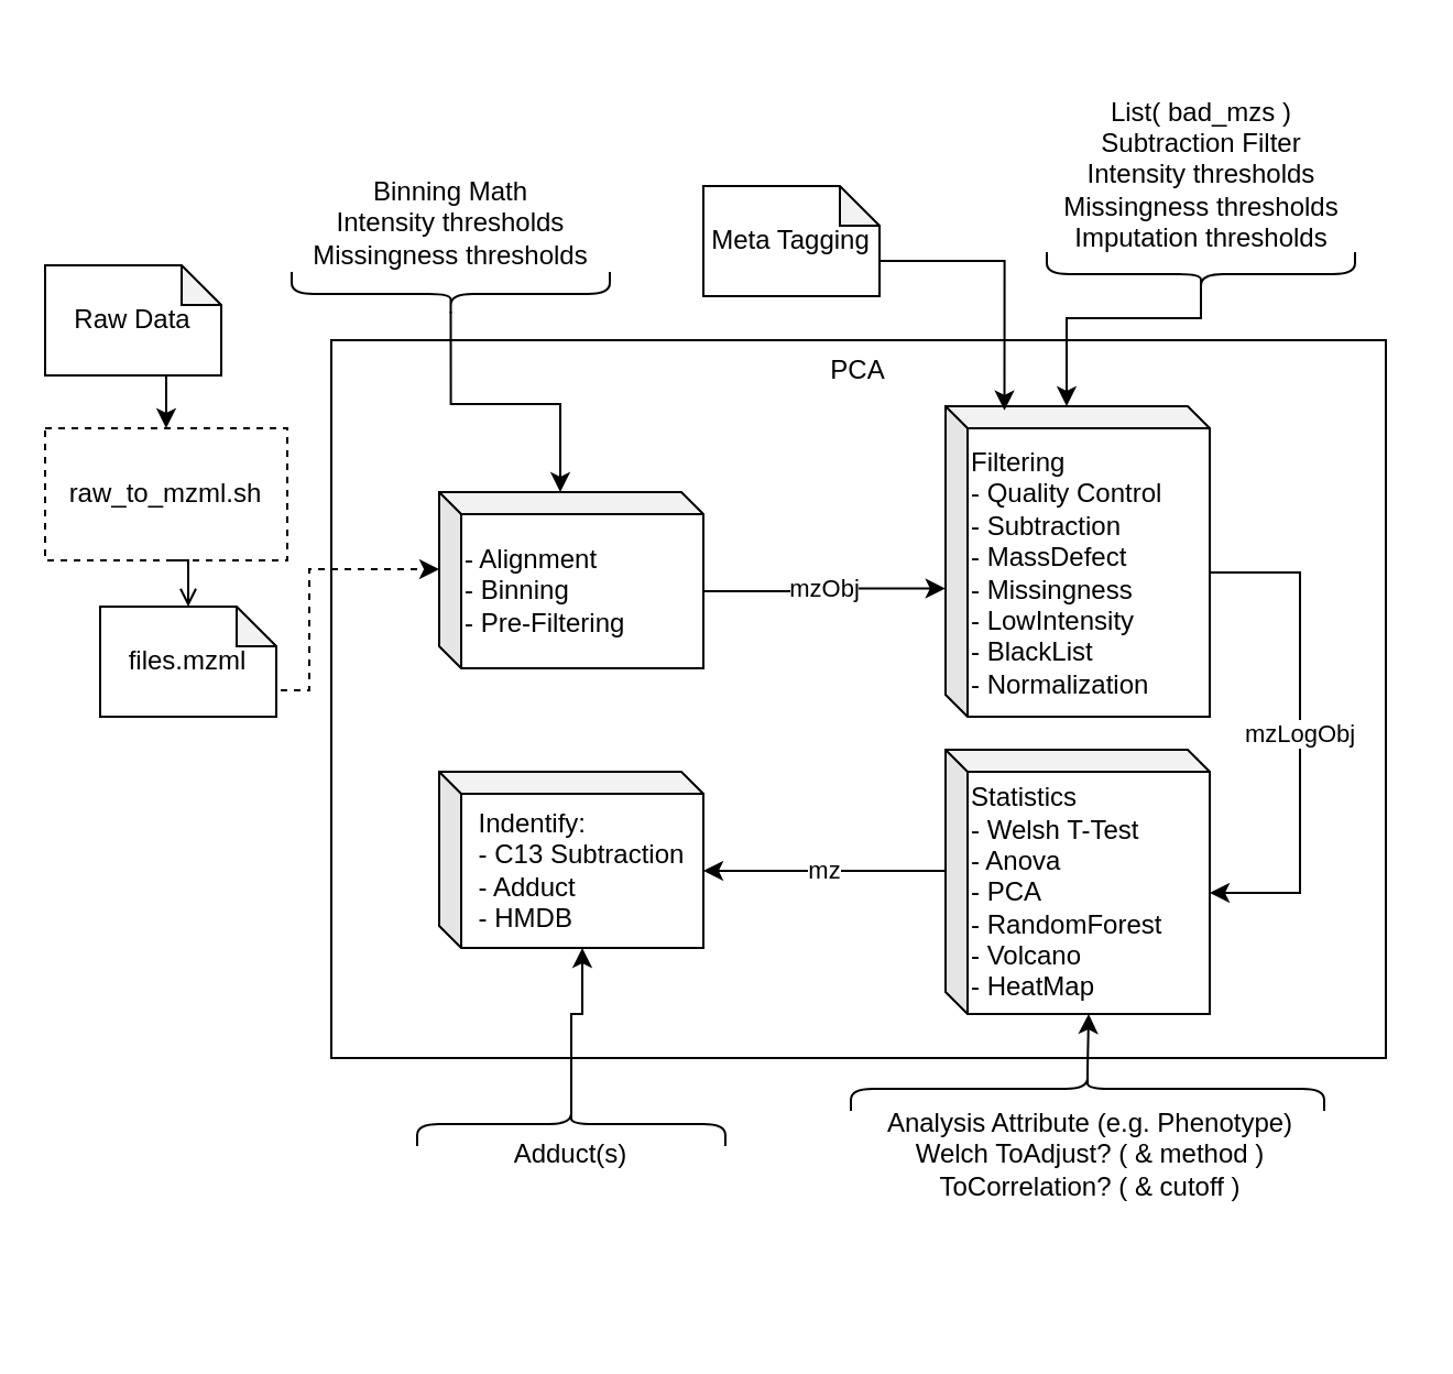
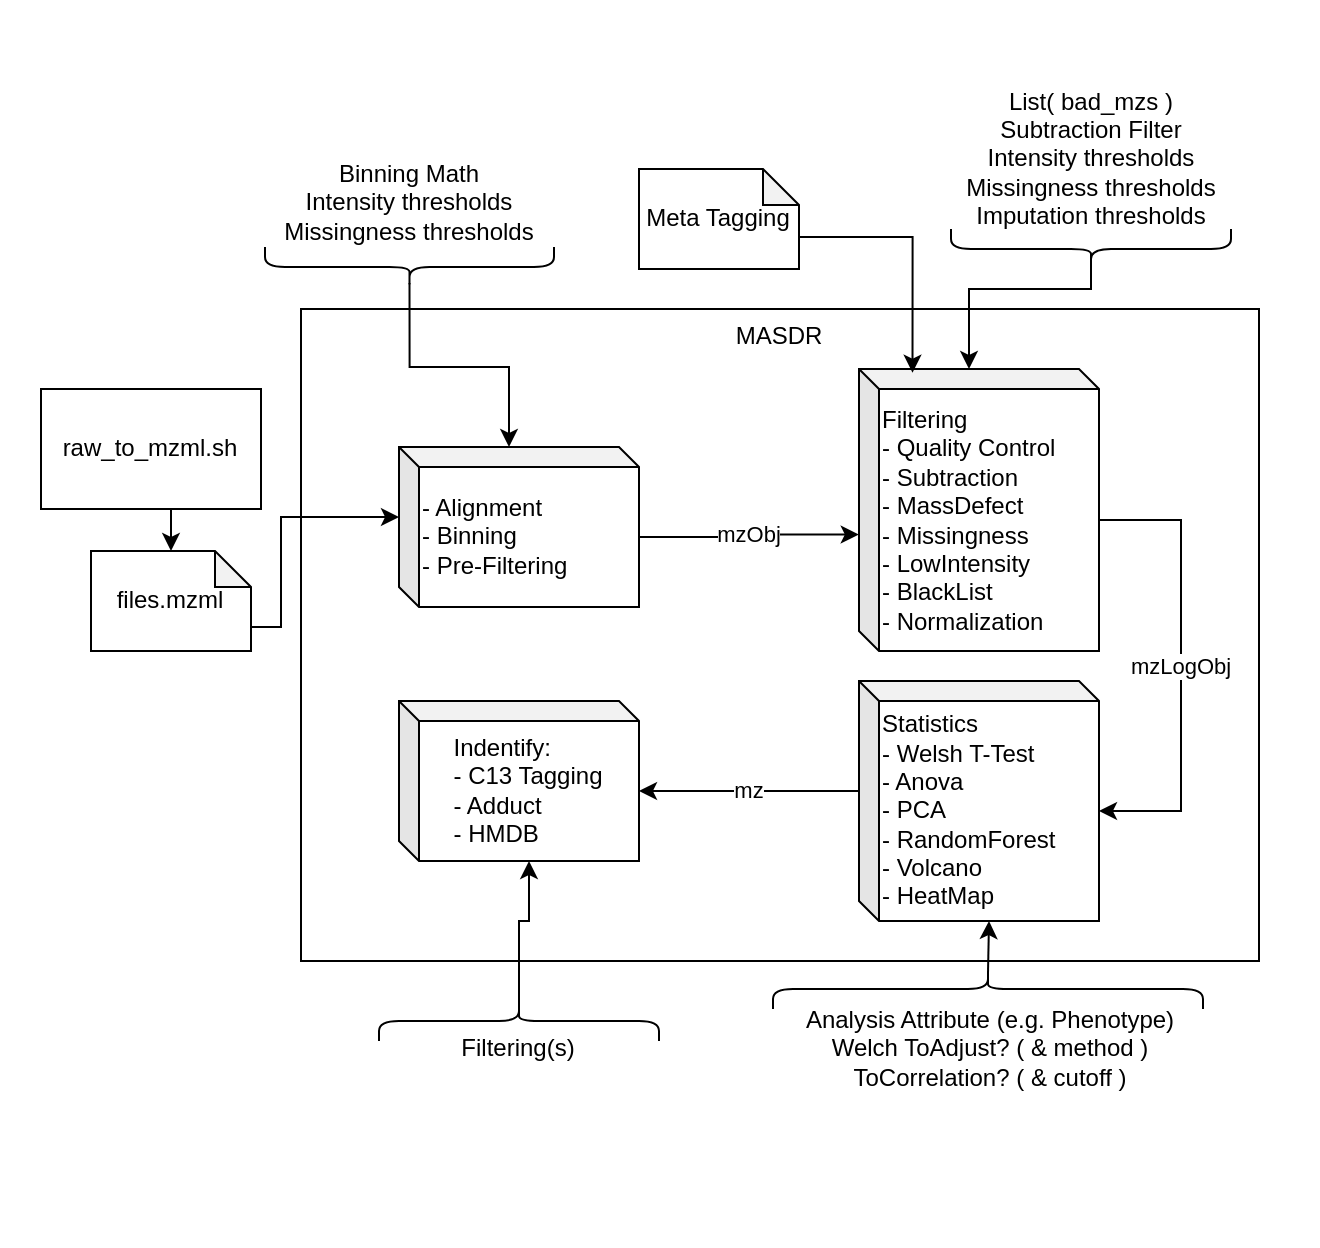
  <mxCell id="0" />
  <mxCell id="1" parent="0" />
- <mxCell id="2" value="PCA" style="rounded=0;whiteSpace=wrap;html=1;verticalAlign=top;" vertex="1" parent="1"><mxGeometry x="150" y="154" width="479" height="326" as="geometry" /></mxCell>
- <mxCell id="3" value="raw_to_mzml.sh" style="rounded=0;whiteSpace=wrap;html=1;dashed=1;" vertex="1" parent="1"><mxGeometry x="20" y="194" width="110" height="60" as="geometry" /></mxCell>
+ <mxCell id="2" value="MASDR" style="rounded=0;whiteSpace=wrap;html=1;verticalAlign=top;" vertex="1" parent="1"><mxGeometry x="150" y="154" width="479" height="326" as="geometry" /></mxCell>
+ <mxCell id="3" value="raw_to_mzml.sh" style="rounded=0;whiteSpace=wrap;html=1;" vertex="1" parent="1"><mxGeometry x="20" y="194" width="110" height="60" as="geometry" /></mxCell>
  <mxCell id="4" value="- Alignment&lt;br&gt;- Binning&lt;br&gt;- Pre-Filtering&amp;nbsp;" style="shape=cube;whiteSpace=wrap;html=1;boundedLbl=1;backgroundOutline=1;darkOpacity=0.05;darkOpacity2=0.1;size=10;align=left;" vertex="1" parent="1"><mxGeometry x="199" y="223" width="120" height="80" as="geometry" /></mxCell>
  <mxCell id="5" value="Filtering&lt;br&gt;- Quality Control&lt;br style=&quot;border-color: var(--border-color);&quot;&gt;- Subtraction&lt;br&gt;- MassDefect&lt;br&gt;- Missingness&lt;br&gt;- LowIntensity&lt;br&gt;- BlackList&lt;br&gt;- Normalization" style="shape=cube;whiteSpace=wrap;html=1;boundedLbl=1;backgroundOutline=1;darkOpacity=0.05;darkOpacity2=0.1;size=10;align=left;" vertex="1" parent="1"><mxGeometry x="429" y="184" width="120" height="141" as="geometry" /></mxCell>
- <mxCell id="6" style="edgeStyle=orthogonalEdgeStyle;rounded=0;orthogonalLoop=1;jettySize=auto;html=1;exitX=0.5;exitY=1;exitDx=0;exitDy=0;exitPerimeter=0;entryX=0.5;entryY=0;entryDx=0;entryDy=0;" edge="1" parent="1" source="7" target="3"><mxGeometry relative="1" as="geometry" /></mxCell>
- <mxCell id="7" value="Raw Data" style="shape=note;whiteSpace=wrap;html=1;backgroundOutline=1;darkOpacity=0.05;size=18;verticalAlign=middle;" vertex="1" parent="1"><mxGeometry x="20" y="120" width="80" height="50" as="geometry" /></mxCell>
  <mxCell id="8" value="mzObj" style="edgeStyle=orthogonalEdgeStyle;rounded=0;orthogonalLoop=1;jettySize=auto;html=1;exitX=0;exitY=0;exitDx=120;exitDy=45;exitPerimeter=0;entryX=-0.001;entryY=0.587;entryDx=0;entryDy=0;entryPerimeter=0;" edge="1" parent="1" source="4" target="5"><mxGeometry x="0.006" relative="1" as="geometry"><mxPoint as="offset" /></mxGeometry></mxCell>
- <mxCell id="9" value="&lt;div style=&quot;text-align: left;&quot;&gt;&lt;span style=&quot;background-color: initial;&quot;&gt;Indentify:&lt;/span&gt;&lt;/div&gt;&lt;div style=&quot;text-align: left;&quot;&gt;&lt;span style=&quot;background-color: initial;&quot;&gt;- C13 Subtraction&lt;/span&gt;&lt;/div&gt;&lt;div style=&quot;text-align: left;&quot;&gt;&lt;span style=&quot;background-color: initial;&quot;&gt;- Adduct&lt;/span&gt;&lt;/div&gt;&lt;div style=&quot;text-align: left;&quot;&gt;&lt;span style=&quot;background-color: initial;&quot;&gt;- HMDB&amp;nbsp;&lt;/span&gt;&lt;/div&gt;" style="shape=cube;whiteSpace=wrap;html=1;boundedLbl=1;backgroundOutline=1;darkOpacity=0.05;darkOpacity2=0.1;size=10;" vertex="1" parent="1"><mxGeometry x="199" y="350" width="120" height="80" as="geometry" /></mxCell>
+ <mxCell id="9" value="&lt;div style=&quot;text-align: left;&quot;&gt;&lt;span style=&quot;background-color: initial;&quot;&gt;Indentify:&lt;/span&gt;&lt;/div&gt;&lt;div style=&quot;text-align: left;&quot;&gt;&lt;span style=&quot;background-color: initial;&quot;&gt;- C13 Tagging&lt;/span&gt;&lt;/div&gt;&lt;div style=&quot;text-align: left;&quot;&gt;&lt;span style=&quot;background-color: initial;&quot;&gt;- Adduct&lt;/span&gt;&lt;/div&gt;&lt;div style=&quot;text-align: left;&quot;&gt;&lt;span style=&quot;background-color: initial;&quot;&gt;- HMDB&amp;nbsp;&lt;/span&gt;&lt;/div&gt;" style="shape=cube;whiteSpace=wrap;html=1;boundedLbl=1;backgroundOutline=1;darkOpacity=0.05;darkOpacity2=0.1;size=10;" vertex="1" parent="1"><mxGeometry x="199" y="350" width="120" height="80" as="geometry" /></mxCell>
  <mxCell id="10" value="mzLogObj" style="edgeStyle=orthogonalEdgeStyle;rounded=0;orthogonalLoop=1;jettySize=auto;html=1;exitX=0;exitY=0;exitDx=120;exitDy=75.5;exitPerimeter=0;entryX=0;entryY=0;entryDx=120;entryDy=65;entryPerimeter=0;" edge="1" parent="1" source="5" target="11"><mxGeometry relative="1" as="geometry"><Array as="points"><mxPoint x="590" y="260" /><mxPoint x="590" y="405" /></Array></mxGeometry></mxCell>
  <mxCell id="11" value="Statistics&lt;br&gt;- Welsh T-Test&lt;br&gt;- Anova&lt;br&gt;- PCA&lt;br&gt;- RandomForest&lt;br&gt;- Volcano&lt;br&gt;- HeatMap" style="shape=cube;whiteSpace=wrap;html=1;boundedLbl=1;backgroundOutline=1;darkOpacity=0.05;darkOpacity2=0.1;size=10;align=left;" vertex="1" parent="1"><mxGeometry x="429" y="340" width="120" height="120" as="geometry" /></mxCell>
  <mxCell id="12" value="" style="shape=curlyBracket;whiteSpace=wrap;html=1;rounded=1;flipH=1;labelPosition=right;verticalLabelPosition=middle;align=left;verticalAlign=middle;rotation=90;" vertex="1" parent="1"><mxGeometry x="194.25" y="60.75" width="20" height="144.5" as="geometry" /></mxCell>
  <mxCell id="13" style="edgeStyle=orthogonalEdgeStyle;rounded=0;orthogonalLoop=1;jettySize=auto;html=1;exitX=0.1;exitY=0.5;exitDx=0;exitDy=0;exitPerimeter=0;entryX=0;entryY=0;entryDx=55;entryDy=0;entryPerimeter=0;" edge="1" parent="1" source="12" target="4"><mxGeometry relative="1" as="geometry" /></mxCell>
  <mxCell id="14" value="Binning Math&lt;br&gt;Intensity thresholds&lt;br&gt;Missingness thresholds" style="text;html=1;strokeColor=none;fillColor=none;align=center;verticalAlign=middle;whiteSpace=wrap;rounded=0;" vertex="1" parent="1"><mxGeometry x="111.5" y="86" width="185" height="30" as="geometry" /></mxCell>
  <mxCell id="15" value="Meta Tagging" style="shape=note;whiteSpace=wrap;html=1;backgroundOutline=1;darkOpacity=0.05;size=18;verticalAlign=middle;" vertex="1" parent="1"><mxGeometry x="319" y="84" width="80" height="50" as="geometry" /></mxCell>
  <mxCell id="16" style="edgeStyle=orthogonalEdgeStyle;rounded=0;orthogonalLoop=1;jettySize=auto;html=1;exitX=0;exitY=0;exitDx=80;exitDy=34;exitPerimeter=0;entryX=0.223;entryY=0.013;entryDx=0;entryDy=0;entryPerimeter=0;" edge="1" parent="1" source="15" target="5"><mxGeometry relative="1" as="geometry" /></mxCell>
  <mxCell id="17" value="files.mzml" style="shape=note;whiteSpace=wrap;html=1;backgroundOutline=1;darkOpacity=0.05;size=18;verticalAlign=middle;" vertex="1" parent="1"><mxGeometry x="45" y="275" width="80" height="50" as="geometry" /></mxCell>
- <mxCell id="18" style="edgeStyle=orthogonalEdgeStyle;rounded=0;orthogonalLoop=1;jettySize=auto;html=1;exitX=0;exitY=0;exitDx=80;exitDy=34;exitPerimeter=0;entryX=0;entryY=0;entryDx=0;entryDy=35;entryPerimeter=0;dashed=1;" edge="1" parent="1" source="17" target="4"><mxGeometry relative="1" as="geometry"><Array as="points"><mxPoint x="125" y="313" /><mxPoint x="140" y="313" /><mxPoint x="140" y="258" /></Array></mxGeometry></mxCell>
- <mxCell id="19" style="edgeStyle=orthogonalEdgeStyle;rounded=0;orthogonalLoop=1;jettySize=auto;html=1;exitX=0.5;exitY=1;exitDx=0;exitDy=0;entryX=0.5;entryY=0;entryDx=0;entryDy=0;entryPerimeter=0;endArrow=open;" edge="1" parent="1" source="3" target="17"><mxGeometry relative="1" as="geometry" /></mxCell>
+ <mxCell id="18" style="edgeStyle=orthogonalEdgeStyle;rounded=0;orthogonalLoop=1;jettySize=auto;html=1;exitX=0;exitY=0;exitDx=80;exitDy=34;exitPerimeter=0;entryX=0;entryY=0;entryDx=0;entryDy=35;entryPerimeter=0;" edge="1" parent="1" source="17" target="4"><mxGeometry relative="1" as="geometry"><Array as="points"><mxPoint x="125" y="313" /><mxPoint x="140" y="313" /><mxPoint x="140" y="258" /></Array></mxGeometry></mxCell>
+ <mxCell id="19" style="edgeStyle=orthogonalEdgeStyle;rounded=0;orthogonalLoop=1;jettySize=auto;html=1;exitX=0.5;exitY=1;exitDx=0;exitDy=0;entryX=0.5;entryY=0;entryDx=0;entryDy=0;entryPerimeter=0;" edge="1" parent="1" source="3" target="17"><mxGeometry relative="1" as="geometry" /></mxCell>
  <mxCell id="20" value="" style="shape=curlyBracket;whiteSpace=wrap;html=1;rounded=1;flipH=1;labelPosition=right;verticalLabelPosition=middle;align=left;verticalAlign=middle;rotation=90;" vertex="1" parent="1"><mxGeometry x="535" y="54" width="20" height="140" as="geometry" /></mxCell>
  <mxCell id="21" style="edgeStyle=orthogonalEdgeStyle;rounded=0;orthogonalLoop=1;jettySize=auto;html=1;exitX=0.1;exitY=0.5;exitDx=0;exitDy=0;exitPerimeter=0;entryX=0;entryY=0;entryDx=55;entryDy=0;entryPerimeter=0;" edge="1" parent="1" source="20" target="5"><mxGeometry relative="1" as="geometry"><Array as="points"><mxPoint x="545" y="144" /><mxPoint x="484" y="144" /></Array></mxGeometry></mxCell>
  <mxCell id="22" value="List( bad_mzs )&lt;br&gt;Subtraction Filter&lt;br&gt;Intensity thresholds&lt;br&gt;Missingness thresholds&lt;br&gt;Imputation thresholds" style="text;html=1;strokeColor=none;fillColor=none;align=center;verticalAlign=middle;whiteSpace=wrap;rounded=0;" vertex="1" parent="1"><mxGeometry x="452.5" y="20" width="185" height="117" as="geometry" /></mxCell>
  <mxCell id="23" value="" style="shape=curlyBracket;whiteSpace=wrap;html=1;rounded=1;flipH=1;labelPosition=right;verticalLabelPosition=middle;align=left;verticalAlign=middle;rotation=-90;" vertex="1" parent="1"><mxGeometry x="483.5" y="386.5" width="20" height="215" as="geometry" /></mxCell>
  <mxCell id="24" value="Analysis Attribute (e.g. Phenotype)&lt;br&gt;Welch ToAdjust? ( &amp;amp; method )&lt;br&gt;ToCorrelation? ( &amp;amp; cutoff )" style="text;html=1;strokeColor=none;fillColor=none;align=center;verticalAlign=middle;whiteSpace=wrap;rounded=0;" vertex="1" parent="1"><mxGeometry x="380" y="509" width="230" height="30" as="geometry" /></mxCell>
  <mxCell id="25" value="" style="shape=curlyBracket;whiteSpace=wrap;html=1;rounded=1;flipH=1;labelPosition=right;verticalLabelPosition=middle;align=left;verticalAlign=middle;rotation=-90;" vertex="1" parent="1"><mxGeometry x="249" y="440" width="20" height="140" as="geometry" /></mxCell>
  <mxCell id="26" style="edgeStyle=orthogonalEdgeStyle;rounded=0;orthogonalLoop=1;jettySize=auto;html=1;exitX=0.1;exitY=0.5;exitDx=0;exitDy=0;exitPerimeter=0;entryX=0;entryY=0;entryDx=65;entryDy=80;entryPerimeter=0;" edge="1" parent="1" source="25" target="9"><mxGeometry relative="1" as="geometry"><Array as="points"><mxPoint x="259" y="460" /><mxPoint x="264" y="460" /></Array></mxGeometry></mxCell>
- <mxCell id="27" value="Adduct(s)" style="text;html=1;strokeColor=none;fillColor=none;align=center;verticalAlign=middle;whiteSpace=wrap;rounded=0;" vertex="1" parent="1"><mxGeometry x="144" y="509" width="230" height="30" as="geometry" /></mxCell>
+ <mxCell id="27" value="Filtering(s)" style="text;html=1;strokeColor=none;fillColor=none;align=center;verticalAlign=middle;whiteSpace=wrap;rounded=0;" vertex="1" parent="1"><mxGeometry x="144" y="509" width="230" height="30" as="geometry" /></mxCell>
  <mxCell id="28" style="edgeStyle=orthogonalEdgeStyle;rounded=0;orthogonalLoop=1;jettySize=auto;html=1;exitX=0.1;exitY=0.5;exitDx=0;exitDy=0;exitPerimeter=0;entryX=0;entryY=0;entryDx=65;entryDy=120;entryPerimeter=0;" edge="1" parent="1" source="23" target="11"><mxGeometry relative="1" as="geometry" /></mxCell>
  <mxCell id="29" value="mz" style="edgeStyle=orthogonalEdgeStyle;rounded=0;orthogonalLoop=1;jettySize=auto;html=1;exitX=0;exitY=0;exitDx=0;exitDy=55;exitPerimeter=0;entryX=0;entryY=0;entryDx=120;entryDy=45;entryPerimeter=0;" edge="1" parent="1" source="11" target="9"><mxGeometry relative="1" as="geometry"><mxPoint as="offset" /></mxGeometry></mxCell>
